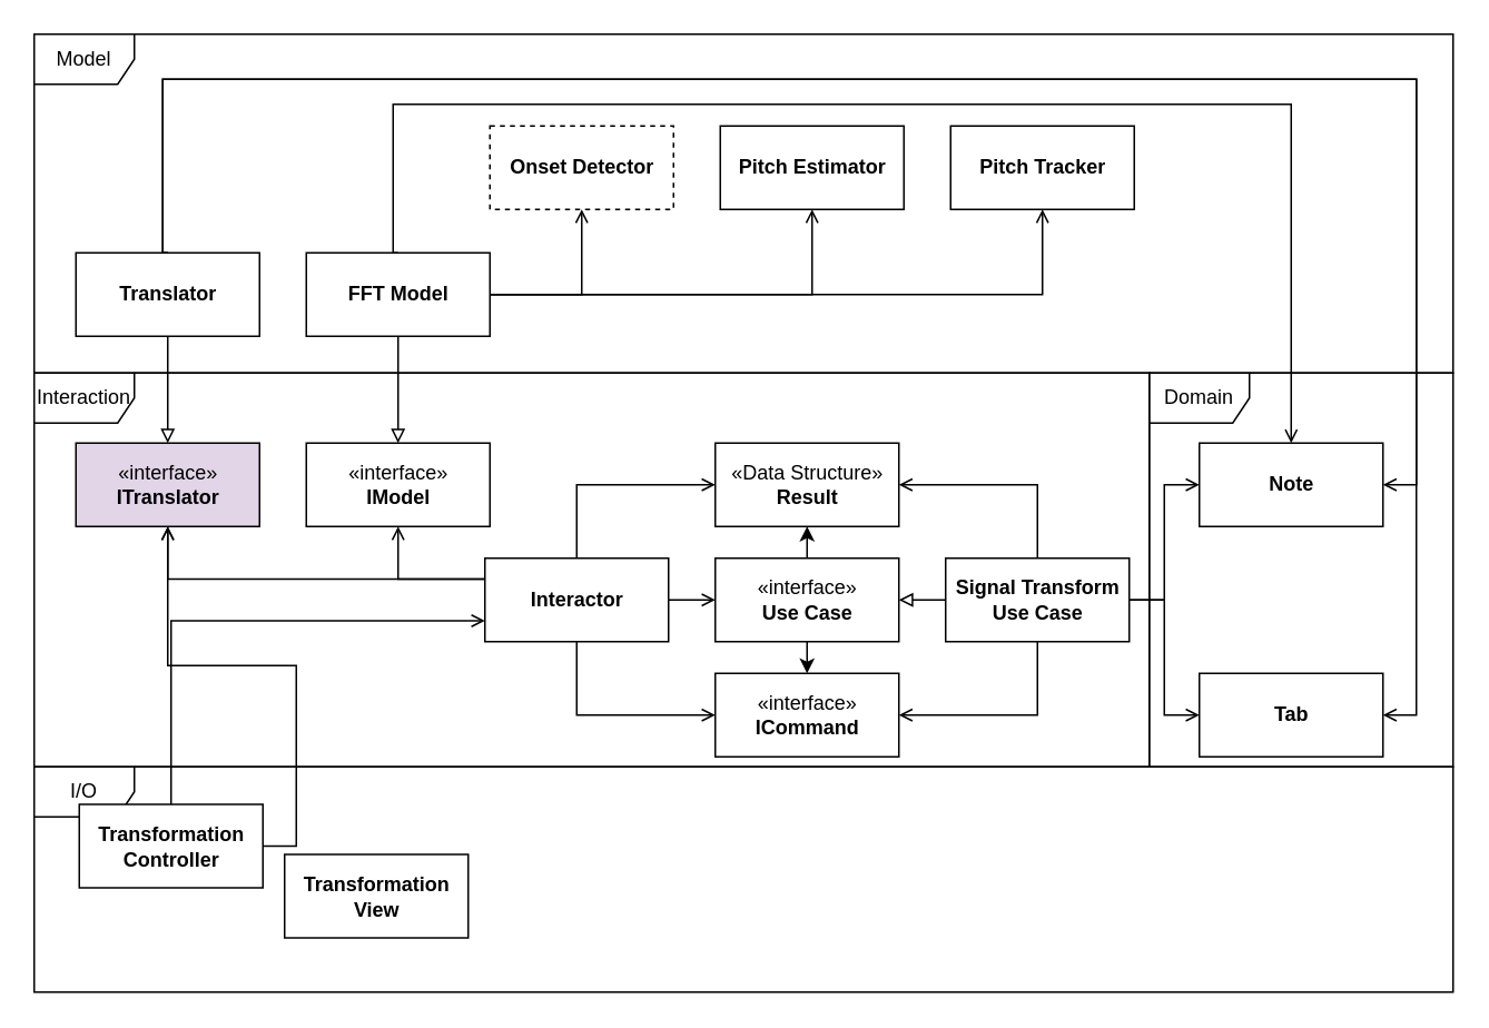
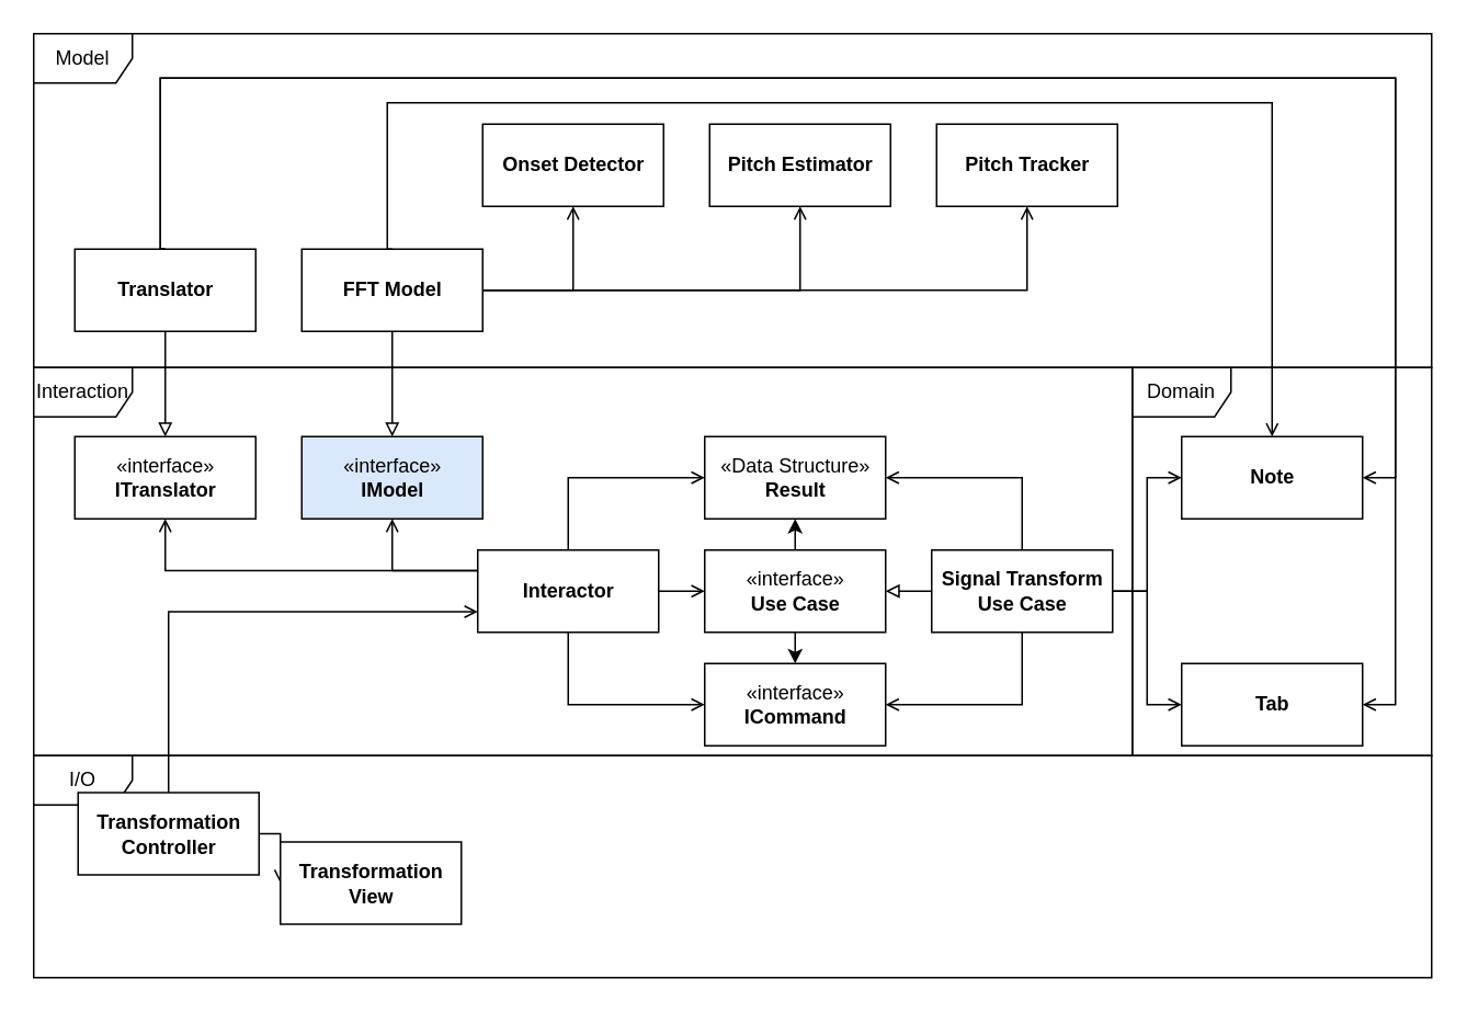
  <mxCell id="0" />
  <mxCell id="1" parent="0" />
  <mxCell id="2" value="I/O" style="shape=umlFrame;whiteSpace=wrap;html=1;" vertex="1" parent="1"><mxGeometry y="459" width="850" height="135" as="geometry" x="20" /></mxCell>
  <mxCell id="3" value="Model" style="shape=umlFrame;whiteSpace=wrap;html=1;" vertex="1" parent="1"><mxGeometry y="20" width="850" height="203" as="geometry" x="20" /></mxCell>
  <mxCell id="4" value="Domain" style="shape=umlFrame;whiteSpace=wrap;html=1;" vertex="1" parent="1"><mxGeometry x="688" y="223" width="182" height="236" as="geometry" /></mxCell>
  <mxCell id="5" value="Interaction" style="shape=umlFrame;whiteSpace=wrap;html=1;" vertex="1" parent="1"><mxGeometry y="223" width="668" height="236" as="geometry" x="20" /></mxCell>
  <mxCell id="6" value="&lt;b&gt;Note&lt;/b&gt;" style="html=1;" vertex="1" parent="1"><mxGeometry x="718" y="265" width="110" height="50" as="geometry" /></mxCell>
  <mxCell id="7" value="&lt;b&gt;Tab&lt;/b&gt;" style="html=1;" vertex="1" parent="1"><mxGeometry x="718" y="403" width="110" height="50" as="geometry" /></mxCell>
  <mxCell id="8" style="edgeStyle=orthogonalEdgeStyle;rounded=0;orthogonalLoop=1;jettySize=auto;html=1;exitX=1;exitY=0.5;exitDx=0;exitDy=0;entryX=0;entryY=0.5;entryDx=0;entryDy=0;endArrow=open;endFill=0;" edge="1" parent="1" source="13" target="6"><mxGeometry relative="1" as="geometry" /></mxCell>
  <mxCell id="9" style="edgeStyle=orthogonalEdgeStyle;rounded=0;orthogonalLoop=1;jettySize=auto;html=1;exitX=1;exitY=0.5;exitDx=0;exitDy=0;entryX=0;entryY=0.5;entryDx=0;entryDy=0;endArrow=open;endFill=0;" edge="1" parent="1" source="13" target="7"><mxGeometry relative="1" as="geometry" /></mxCell>
  <mxCell id="10" style="edgeStyle=orthogonalEdgeStyle;rounded=0;orthogonalLoop=1;jettySize=auto;html=1;exitX=0;exitY=0.5;exitDx=0;exitDy=0;entryX=1;entryY=0.5;entryDx=0;entryDy=0;endArrow=block;endFill=0;" edge="1" parent="1" source="13" target="17"><mxGeometry relative="1" as="geometry" /></mxCell>
  <mxCell id="11" style="edgeStyle=orthogonalEdgeStyle;rounded=0;orthogonalLoop=1;jettySize=auto;html=1;exitX=0.5;exitY=0;exitDx=0;exitDy=0;entryX=1;entryY=0.5;entryDx=0;entryDy=0;endArrow=open;endFill=0;" edge="1" parent="1" source="13" target="18"><mxGeometry relative="1" as="geometry" /></mxCell>
  <mxCell id="12" style="edgeStyle=orthogonalEdgeStyle;rounded=0;orthogonalLoop=1;jettySize=auto;html=1;exitX=0.5;exitY=1;exitDx=0;exitDy=0;entryX=1;entryY=0.5;entryDx=0;entryDy=0;endArrow=open;endFill=0;" edge="1" parent="1" source="13" target="14"><mxGeometry relative="1" as="geometry" /></mxCell>
  <mxCell id="13" value="&lt;b&gt;Signal Transform&lt;br&gt;Use Case&lt;/b&gt;" style="html=1;" vertex="1" parent="1"><mxGeometry x="566" y="334" width="110" height="50" as="geometry" /></mxCell>
  <mxCell id="14" value="«interface»&lt;br&gt;&lt;b&gt;ICommand&lt;/b&gt;" style="html=1;" vertex="1" parent="1"><mxGeometry x="428" y="403" width="110" height="50" as="geometry" /></mxCell>
  <mxCell id="15" style="edgeStyle=orthogonalEdgeStyle;rounded=0;orthogonalLoop=1;jettySize=auto;html=1;exitX=0.5;exitY=1;exitDx=0;exitDy=0;entryX=0.5;entryY=0;entryDx=0;entryDy=0;" edge="1" parent="1" source="17" target="14"><mxGeometry relative="1" as="geometry" /></mxCell>
  <mxCell id="16" style="edgeStyle=orthogonalEdgeStyle;rounded=0;orthogonalLoop=1;jettySize=auto;html=1;exitX=0.5;exitY=0;exitDx=0;exitDy=0;entryX=0.5;entryY=1;entryDx=0;entryDy=0;" edge="1" parent="1" source="17" target="18"><mxGeometry relative="1" as="geometry" /></mxCell>
  <mxCell id="17" value="«interface»&lt;br&gt;&lt;b&gt;Use Case&lt;/b&gt;" style="html=1;" vertex="1" parent="1"><mxGeometry x="428" y="334" width="110" height="50" as="geometry" /></mxCell>
  <mxCell id="18" value="«Data Structure»&lt;br&gt;&lt;b&gt;Result&lt;/b&gt;" style="html=1;" vertex="1" parent="1"><mxGeometry x="428" y="265" width="110" height="50" as="geometry" /></mxCell>
  <mxCell id="19" style="edgeStyle=orthogonalEdgeStyle;rounded=0;orthogonalLoop=1;jettySize=auto;html=1;exitX=1;exitY=0.5;exitDx=0;exitDy=0;entryX=0;entryY=0.5;entryDx=0;entryDy=0;endArrow=open;endFill=0;" edge="1" parent="1" source="24" target="17"><mxGeometry relative="1" as="geometry" /></mxCell>
  <mxCell id="20" style="edgeStyle=orthogonalEdgeStyle;rounded=0;orthogonalLoop=1;jettySize=auto;html=1;exitX=0.5;exitY=0;exitDx=0;exitDy=0;entryX=0;entryY=0.5;entryDx=0;entryDy=0;endArrow=open;endFill=0;" edge="1" parent="1" source="24" target="18"><mxGeometry relative="1" as="geometry" /></mxCell>
  <mxCell id="21" style="edgeStyle=orthogonalEdgeStyle;rounded=0;orthogonalLoop=1;jettySize=auto;html=1;exitX=0.5;exitY=1;exitDx=0;exitDy=0;entryX=0;entryY=0.5;entryDx=0;entryDy=0;endArrow=open;endFill=0;" edge="1" parent="1" source="24" target="14"><mxGeometry relative="1" as="geometry" /></mxCell>
  <mxCell id="22" style="edgeStyle=orthogonalEdgeStyle;rounded=0;orthogonalLoop=1;jettySize=auto;html=1;exitX=0;exitY=0.25;exitDx=0;exitDy=0;entryX=0.5;entryY=1;entryDx=0;entryDy=0;endArrow=open;endFill=0;" edge="1" parent="1" source="24" target="25"><mxGeometry relative="1" as="geometry" /></mxCell>
  <mxCell id="23" style="edgeStyle=orthogonalEdgeStyle;rounded=0;orthogonalLoop=1;jettySize=auto;html=1;exitX=0;exitY=0.25;exitDx=0;exitDy=0;entryX=0.5;entryY=1;entryDx=0;entryDy=0;endArrow=open;endFill=0;" edge="1" parent="1" source="24" target="35"><mxGeometry relative="1" as="geometry" /></mxCell>
  <mxCell id="24" value="&lt;b&gt;Interactor&lt;/b&gt;" style="html=1;" vertex="1" parent="1"><mxGeometry x="290" y="334" width="110" height="50" as="geometry" /></mxCell>
- <mxCell id="25" value="«interface»&lt;br&gt;&lt;b&gt;IModel&lt;/b&gt;" style="html=1;" vertex="1" parent="1"><mxGeometry x="183" y="265" width="110" height="50" as="geometry" /></mxCell>
+ <mxCell id="25" value="«interface»&lt;br&gt;&lt;b&gt;IModel&lt;/b&gt;" style="html=1;fillColor=#dae8fc;" vertex="1" parent="1"><mxGeometry x="183" y="265" width="110" height="50" as="geometry" /></mxCell>
  <mxCell id="26" style="edgeStyle=orthogonalEdgeStyle;rounded=0;orthogonalLoop=1;jettySize=auto;html=1;exitX=0.5;exitY=1;exitDx=0;exitDy=0;entryX=0.5;entryY=0;entryDx=0;entryDy=0;endArrow=block;endFill=0;" edge="1" parent="1" source="31" target="25"><mxGeometry relative="1" as="geometry" /></mxCell>
  <mxCell id="27" style="edgeStyle=orthogonalEdgeStyle;rounded=0;orthogonalLoop=1;jettySize=auto;html=1;exitX=1;exitY=0.5;exitDx=0;exitDy=0;entryX=0.5;entryY=1;entryDx=0;entryDy=0;endArrow=open;endFill=0;" edge="1" parent="1" source="31" target="32"><mxGeometry relative="1" as="geometry" /></mxCell>
  <mxCell id="28" style="edgeStyle=orthogonalEdgeStyle;rounded=0;orthogonalLoop=1;jettySize=auto;html=1;exitX=1;exitY=0.5;exitDx=0;exitDy=0;entryX=0.5;entryY=1;entryDx=0;entryDy=0;endArrow=open;endFill=0;" edge="1" parent="1" source="31" target="33"><mxGeometry relative="1" as="geometry" /></mxCell>
  <mxCell id="29" style="edgeStyle=orthogonalEdgeStyle;rounded=0;orthogonalLoop=1;jettySize=auto;html=1;exitX=1;exitY=0.5;exitDx=0;exitDy=0;entryX=0.5;entryY=1;entryDx=0;entryDy=0;endArrow=open;endFill=0;" edge="1" parent="1" source="31" target="34"><mxGeometry relative="1" as="geometry" /></mxCell>
  <mxCell id="30" style="edgeStyle=orthogonalEdgeStyle;rounded=0;orthogonalLoop=1;jettySize=auto;html=1;exitX=0.5;exitY=0;exitDx=0;exitDy=0;entryX=0.5;entryY=0;entryDx=0;entryDy=0;endArrow=open;endFill=0;" edge="1" parent="1" source="31" target="6"><mxGeometry relative="1" as="geometry"><Array as="points"><mxPoint x="235" y="151" /><mxPoint x="235" y="62" /><mxPoint x="773" y="62" /></Array></mxGeometry></mxCell>
  <mxCell id="31" value="&lt;b&gt;FFT Model&lt;/b&gt;" style="html=1;" vertex="1" parent="1"><mxGeometry x="183" y="151" width="110" height="50" as="geometry" /></mxCell>
- <mxCell id="32" value="&lt;b&gt;Onset Detector&lt;/b&gt;" style="html=1;dashed=1;" vertex="1" parent="1"><mxGeometry x="293" y="75" width="110" height="50" as="geometry" /></mxCell>
+ <mxCell id="32" value="&lt;b&gt;Onset Detector&lt;/b&gt;" style="html=1;" vertex="1" parent="1"><mxGeometry x="293" y="75" width="110" height="50" as="geometry" /></mxCell>
  <mxCell id="33" value="&lt;b&gt;Pitch Estimator&lt;/b&gt;" style="html=1;" vertex="1" parent="1"><mxGeometry x="431" y="75" width="110" height="50" as="geometry" /></mxCell>
  <mxCell id="34" value="&lt;b&gt;Pitch Tracker&lt;/b&gt;" style="html=1;" vertex="1" parent="1"><mxGeometry x="569" y="75" width="110" height="50" as="geometry" /></mxCell>
- <mxCell id="35" value="«interface»&lt;br&gt;&lt;b&gt;ITranslator&lt;/b&gt;" style="html=1;fillColor=#e1d5e7;" vertex="1" parent="1"><mxGeometry x="45" y="265" width="110" height="50" as="geometry" /></mxCell>
+ <mxCell id="35" value="«interface»&lt;br&gt;&lt;b&gt;ITranslator&lt;/b&gt;" style="html=1;" vertex="1" parent="1"><mxGeometry x="45" y="265" width="110" height="50" as="geometry" /></mxCell>
  <mxCell id="36" style="edgeStyle=orthogonalEdgeStyle;rounded=0;orthogonalLoop=1;jettySize=auto;html=1;exitX=0.5;exitY=1;exitDx=0;exitDy=0;entryX=0.5;entryY=0;entryDx=0;entryDy=0;endArrow=block;endFill=0;" edge="1" parent="1" source="39" target="35"><mxGeometry relative="1" as="geometry" /></mxCell>
  <mxCell id="37" style="edgeStyle=orthogonalEdgeStyle;rounded=0;orthogonalLoop=1;jettySize=auto;html=1;exitX=0.5;exitY=0;exitDx=0;exitDy=0;entryX=1;entryY=0.5;entryDx=0;entryDy=0;endArrow=open;endFill=0;" edge="1" parent="1" source="39" target="6"><mxGeometry relative="1" as="geometry"><Array as="points"><mxPoint x="97" y="47" /><mxPoint x="848" y="47" /><mxPoint x="848" y="290" /></Array></mxGeometry></mxCell>
  <mxCell id="38" style="edgeStyle=orthogonalEdgeStyle;rounded=0;orthogonalLoop=1;jettySize=auto;html=1;exitX=0.5;exitY=0;exitDx=0;exitDy=0;entryX=1;entryY=0.5;entryDx=0;entryDy=0;endArrow=open;endFill=0;" edge="1" parent="1" source="39" target="7"><mxGeometry relative="1" as="geometry"><Array as="points"><mxPoint x="97" y="47" /><mxPoint x="848" y="47" /><mxPoint x="848" y="428" /></Array></mxGeometry></mxCell>
  <mxCell id="39" value="&lt;b&gt;Translator&lt;/b&gt;" style="html=1;" vertex="1" parent="1"><mxGeometry x="45" y="151" width="110" height="50" as="geometry" /></mxCell>
  <mxCell id="40" style="edgeStyle=orthogonalEdgeStyle;rounded=0;orthogonalLoop=1;jettySize=auto;html=1;exitX=0.5;exitY=0;exitDx=0;exitDy=0;entryX=0;entryY=0.75;entryDx=0;entryDy=0;endArrow=open;endFill=0;" edge="1" parent="1" source="42" target="24"><mxGeometry relative="1" as="geometry" /></mxCell>
- <mxCell id="41" style="edgeStyle=orthogonalEdgeStyle;rounded=0;orthogonalLoop=1;jettySize=auto;html=1;exitX=1;exitY=0.5;exitDx=0;exitDy=0;endArrow=open;endFill=0;" edge="1" parent="1" source="42" target="35"><mxGeometry relative="1" as="geometry" /></mxCell>
+ <mxCell id="41" style="edgeStyle=orthogonalEdgeStyle;rounded=0;orthogonalLoop=1;jettySize=auto;html=1;exitX=1;exitY=0.5;exitDx=0;exitDy=0;entryX=0;entryY=0.5;entryDx=0;entryDy=0;endArrow=open;endFill=0;" edge="1" parent="1" source="42" target="43"><mxGeometry relative="1" as="geometry" /></mxCell>
  <mxCell id="42" value="&lt;b&gt;Transformation&lt;br&gt;Controller&lt;/b&gt;" style="html=1;" vertex="1" parent="1"><mxGeometry x="47" y="481.5" width="110" height="50" as="geometry" /></mxCell>
  <mxCell id="43" value="&lt;b&gt;Transformation&lt;br&gt;View&lt;br&gt;&lt;/b&gt;" style="html=1;" vertex="1" parent="1"><mxGeometry x="170" y="511.5" width="110" height="50" as="geometry" /></mxCell>
